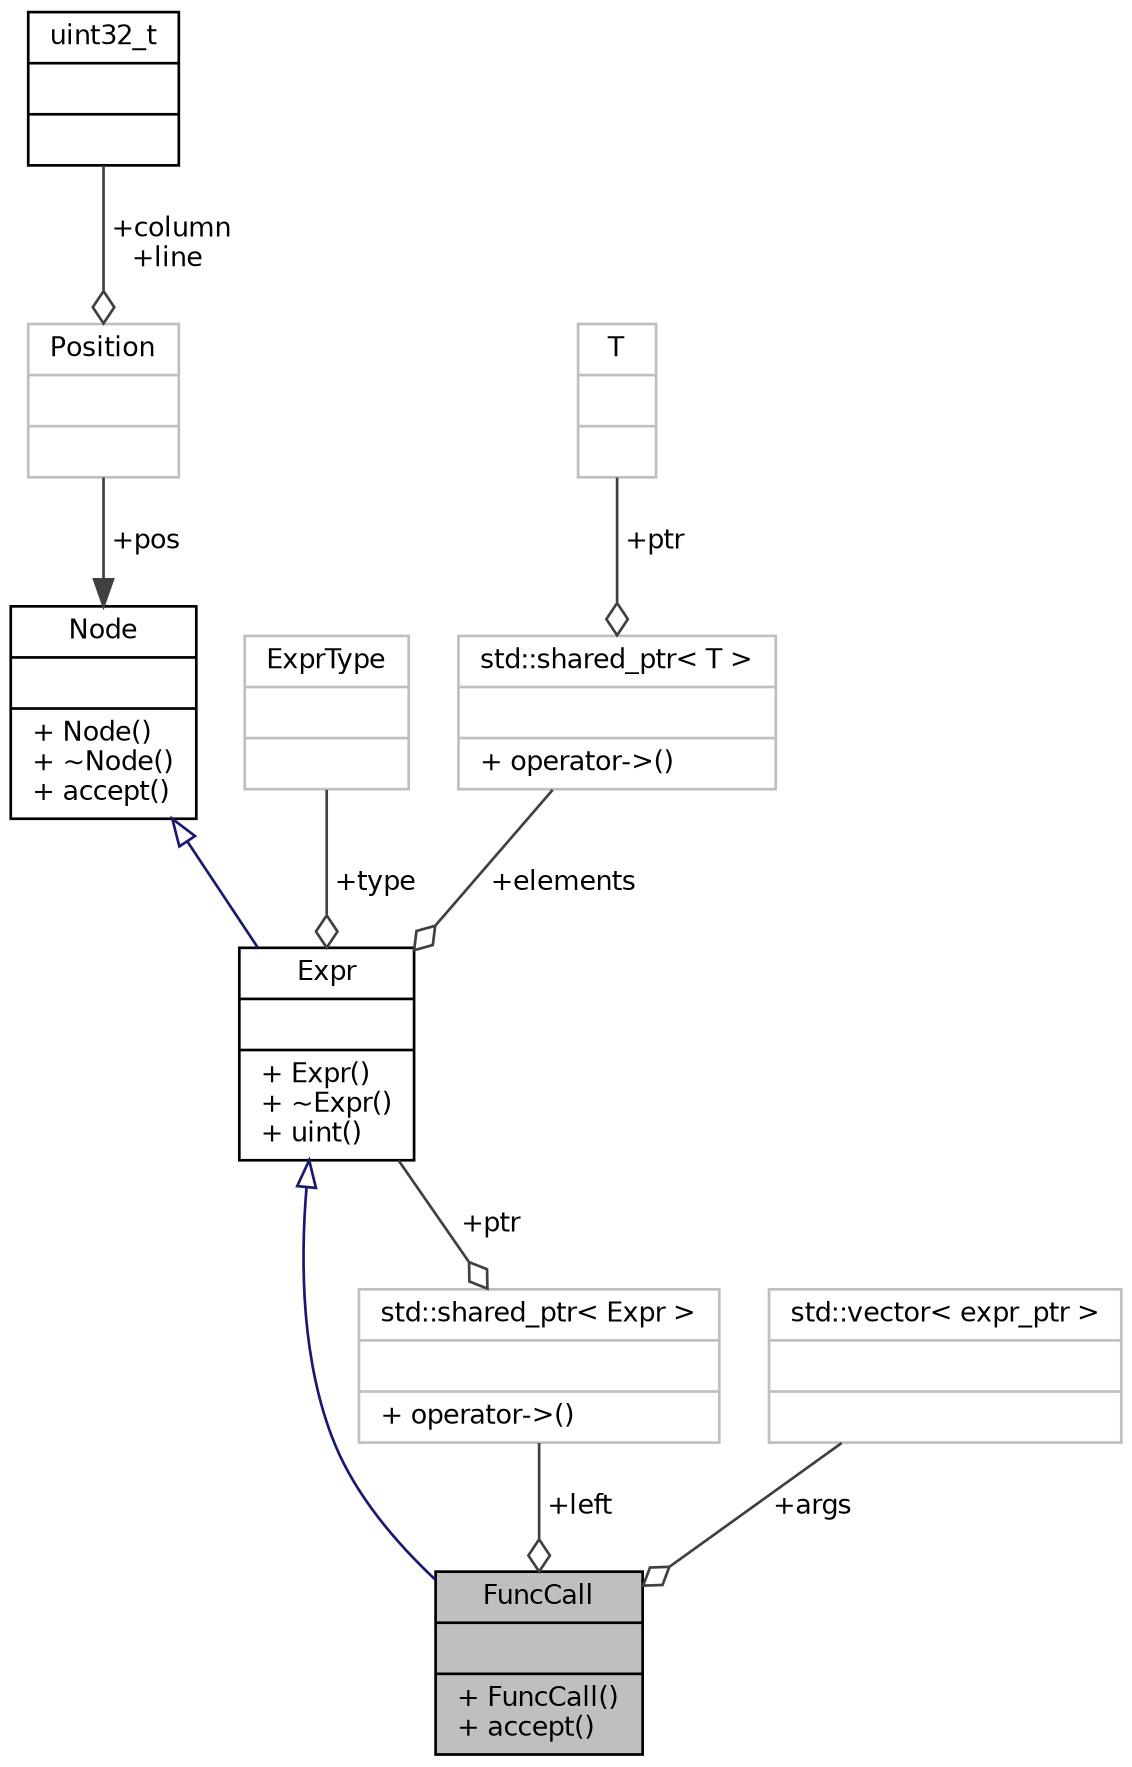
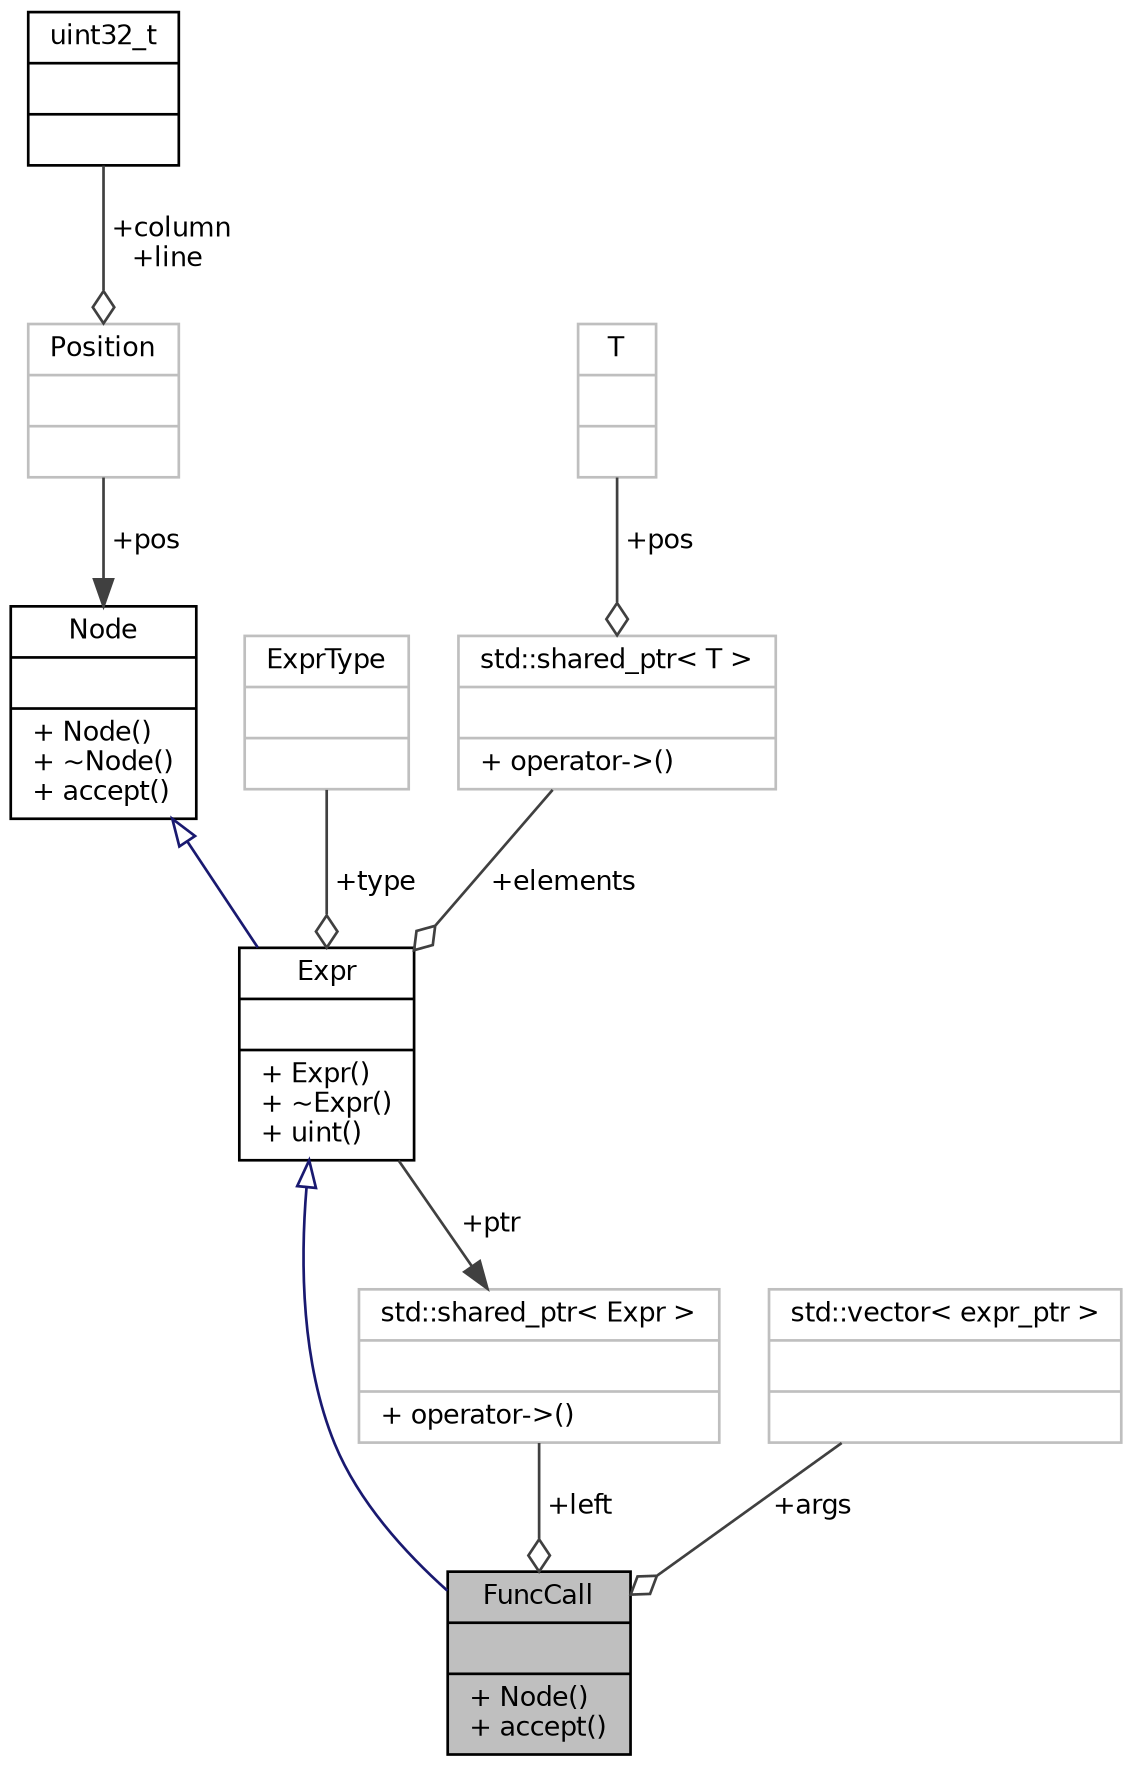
  digraph {
    node [color=grey75 fillcolor=white fontname=Helvetica fontsize=10 shape=record style=filled]
    edge [color=grey25 fontname=Helvetica fontsize=10 labelfontname=Helvetica labelfontsize=10 style=solid arrowhead=odiamond]
-   n1 [color=black fillcolor=grey75 fontcolor=black height=0.2 label="{FuncCall\n||+ FuncCall()\l+ accept()\l}" width=0.4]
+   n1 [color=black fillcolor=grey75 fontcolor=black height=0.2 label="{FuncCall\n||+ Node()\l+ accept()\l}" width=0.4]
    n2 [color=black height=0.2 label="{Expr\n||+ Expr()\l+ ~Expr()\l+ uint()\l}" width=0.4]
    n3 [height=0.2 label="{std::shared_ptr\< Expr \>\n||+ operator-\>()\l}" width=0.4]
    n4 [color=black height=0.2 label="{Node\n||+ Node()\l+ ~Node()\l+ accept()\l}" width=0.4]
    n5 [height=0.2 label="{Position\n||}" width=0.4]
    n6 [color=black height=0.2 label="{uint32_t\n||}" width=0.4]
    n7 [height=0.2 label="{ExprType\n||}" width=0.4]
    n8 [height=0.2 label="{std::vector\< expr_ptr \>\n||}" width=0.4]
    n9 [height=0.2 label="{std::shared_ptr\< T \>\n||+ operator-\>()\l}" width=0.4]
    n10 [height=0.2 label="{T\n||}" width=0.4]
    n2 -> n1 [arrowtail=onormal color=midnightblue dir=back arrowhead=""]
-   n2 -> n3 [label=" +ptr"]
+   n2 -> n3 [arrowhead=normal label=" +ptr"]
    n3 -> n1 [label=" +left"]
    n4 -> n2 [arrowtail=onormal color=midnightblue dir=back arrowhead=""]
    n5 -> n4 [arrowhead=normal label=" +pos"]
    n6 -> n5 [label=" +column\n+line"]
    n7 -> n2 [label=" +type"]
    n8 -> n1 [label=" +args"]
    n9 -> n2 [label=" +elements"]
-   n10 -> n9 [label=" +ptr"]
+   n10 -> n9 [label=" +pos"]
  }
